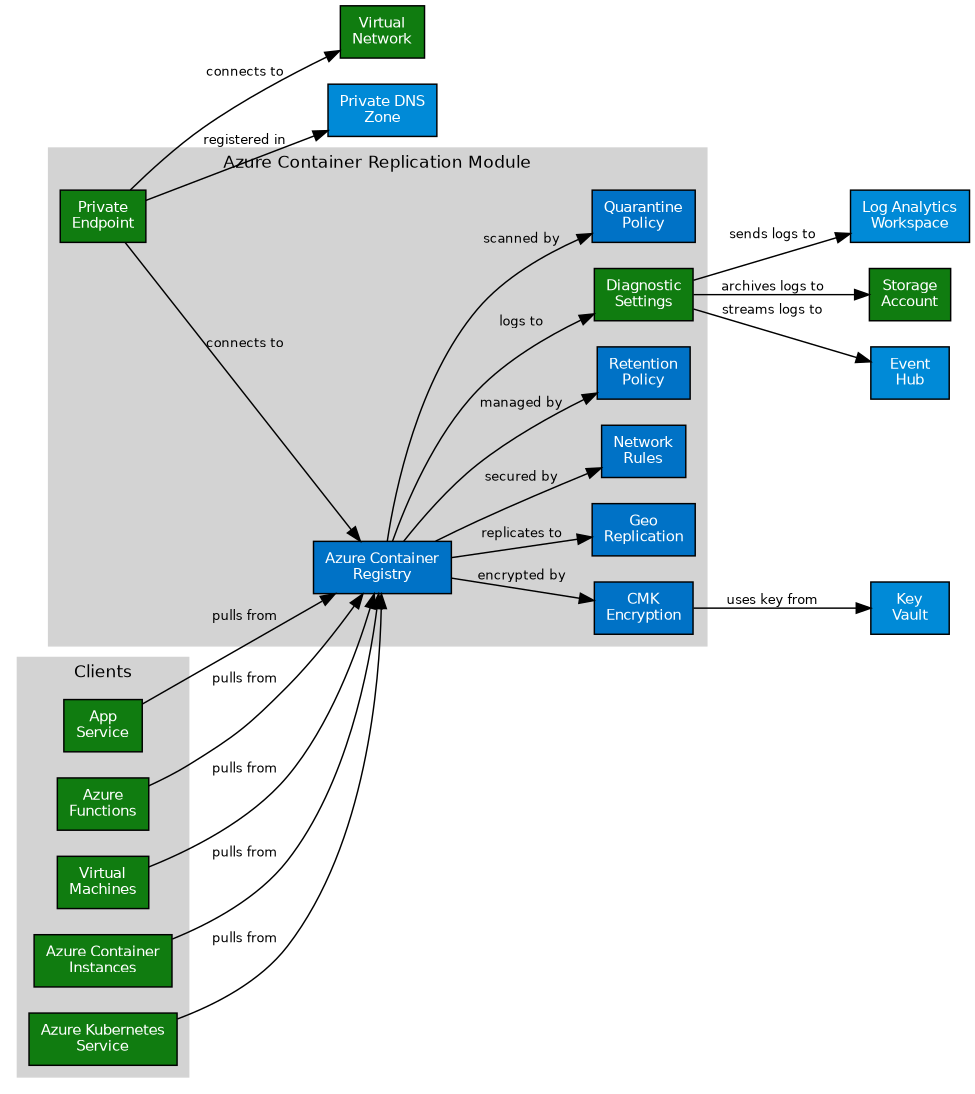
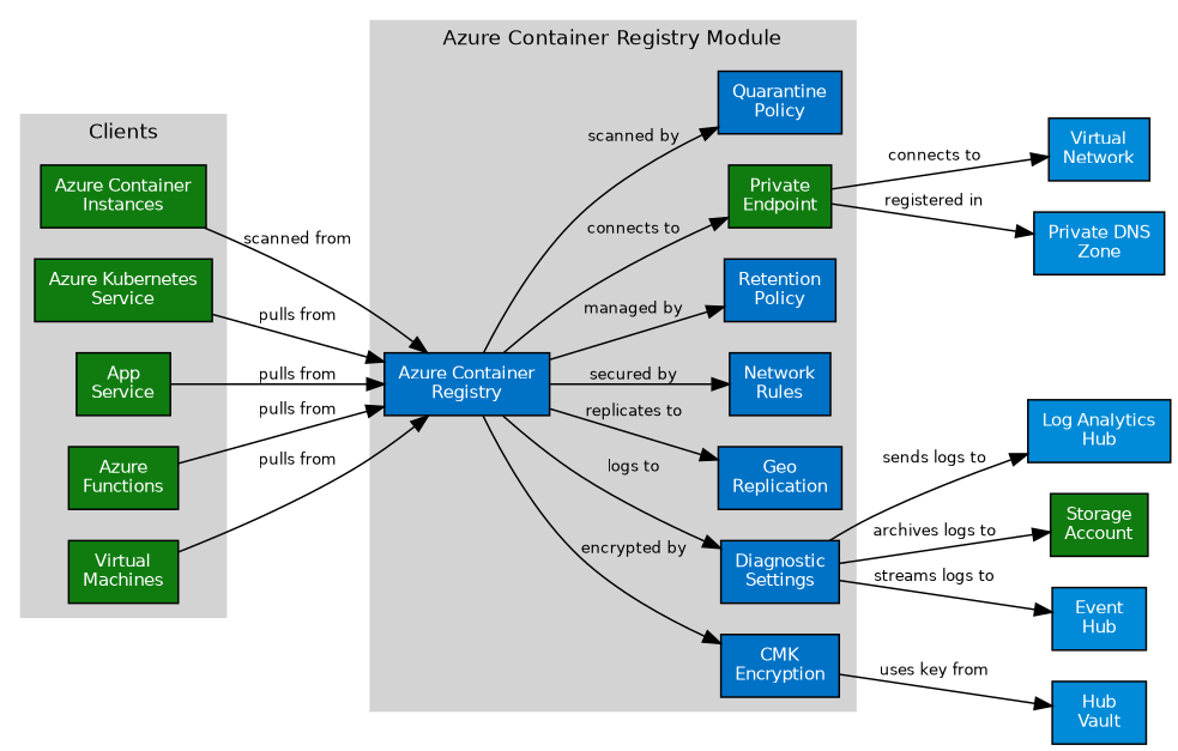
  digraph {
    fontname=Helvetica
    fontsize=12
    rankdir=LR
    node [fillcolor="#0072C6" fontcolor=white fontname=Helvetica fontsize=10 shape=box style=filled]
    edge [fontname=Helvetica fontsize=9]
    n1 [label="Azure Container\nRegistry"]
    n2 [fillcolor="#107C10" label="Private\nEndpoint"]
-   n3 [fillcolor="#107C10" label="Diagnostic\nSettings"]
+   n3 [label="Diagnostic\nSettings"]
    n4 [label="Geo\nReplication"]
    n5 [label="Network\nRules"]
    n6 [label="Retention\nPolicy"]
    n7 [label="CMK\nEncryption"]
    n8 [label="Quarantine\nPolicy"]
    n9 [fillcolor="#107C10" label="Azure Container\nInstances"]
    n10 [fillcolor="#107C10" label="Azure Kubernetes\nService"]
    n11 [fillcolor="#107C10" label="App\nService"]
    n12 [fillcolor="#107C10" label="Azure\nFunctions"]
    n13 [fillcolor="#107C10" label="Virtual\nMachines"]
-   n14 [fillcolor="#107C10" label="Virtual\nNetwork"]
+   n14 [fillcolor="#008AD7" label="Virtual\nNetwork"]
    n15 [fillcolor="#008AD7" label="Private DNS\nZone"]
-   n16 [fillcolor="#008AD7" label="Log Analytics\nWorkspace"]
+   n16 [fillcolor="#008AD7" label="Log Analytics\nHub"]
    n17 [fillcolor="#107C10" label="Storage\nAccount"]
    n18 [fillcolor="#008AD7" label="Event\nHub"]
-   n19 [fillcolor="#008AD7" label="Key\nVault"]
+   n19 [fillcolor="#008AD7" label="Hub\nVault"]
    subgraph cluster_1 {
      color=lightgrey
-     label="Azure Container Replication Module"
+     label="Azure Container Registry Module"
      style=filled
      n1
      n2
      n3
      n4
      n5
      n6
      n7
      n8
    }
    subgraph cluster_2 {
      color=lightgrey
      label=Clients
      style=filled
      n9
      n10
      n11
      n12
      n13
    }
-   n2 -> n1 [label="connects to"]
+   n1 -> n2 [label="connects to"]
    n1 -> n3 [label="logs to"]
    n1 -> n4 [label="replicates to"]
    n1 -> n5 [label="secured by"]
    n1 -> n6 [label="managed by"]
    n1 -> n7 [label="encrypted by"]
    n1 -> n8 [label="scanned by"]
    n2 -> n14 [label="connects to"]
    n2 -> n15 [label="registered in"]
    n3 -> n16 [label="sends logs to"]
    n3 -> n17 [label="archives logs to"]
    n3 -> n18 [label="streams logs to"]
    n7 -> n19 [label="uses key from"]
-   n9 -> n1 [label="pulls from"]
+   n9 -> n1 [label="scanned from"]
    n10 -> n1 [label="pulls from"]
    n11 -> n1 [label="pulls from"]
    n12 -> n1 [label="pulls from"]
    n13 -> n1 [label="pulls from"]
  }
